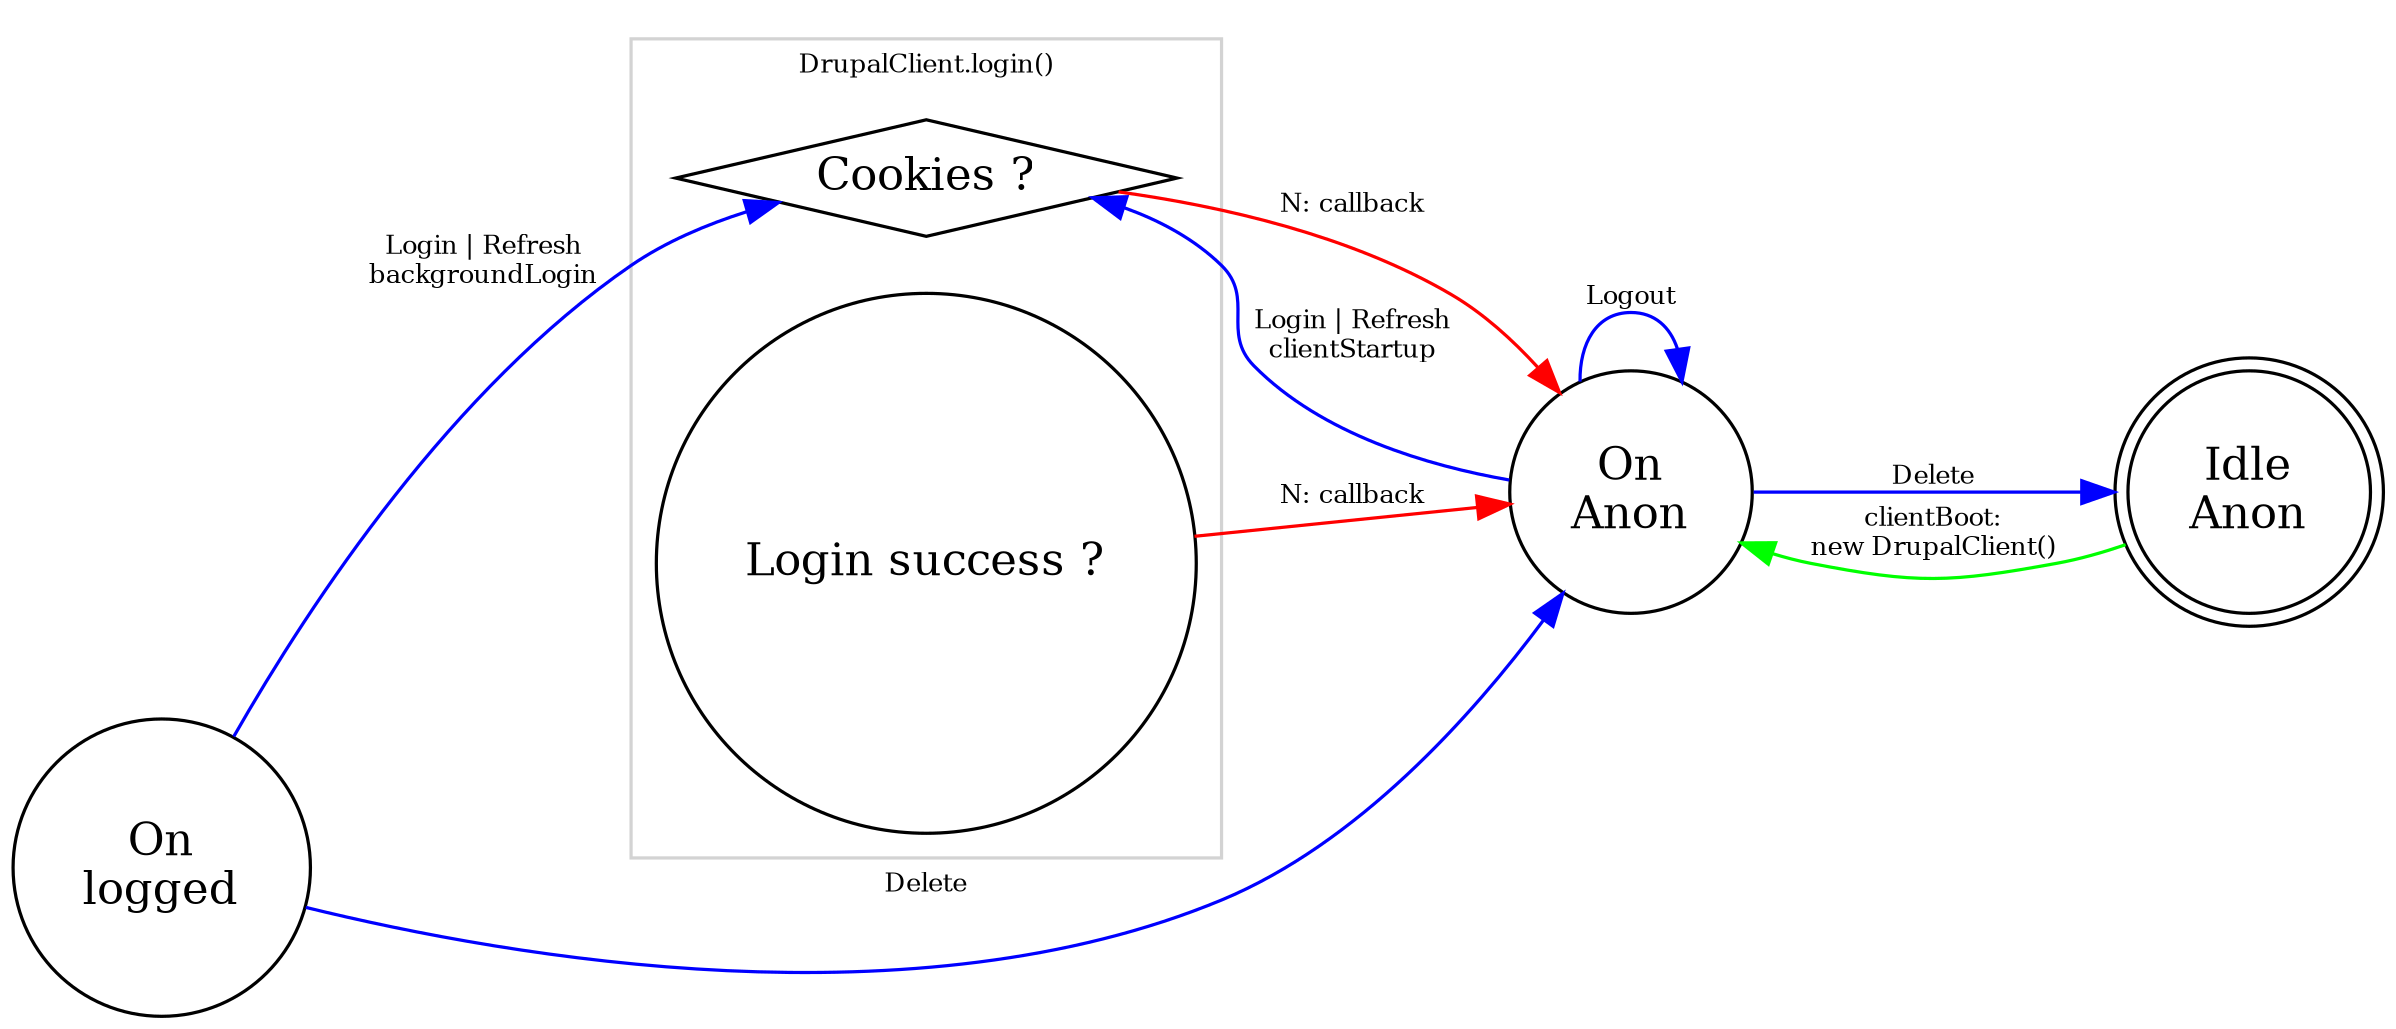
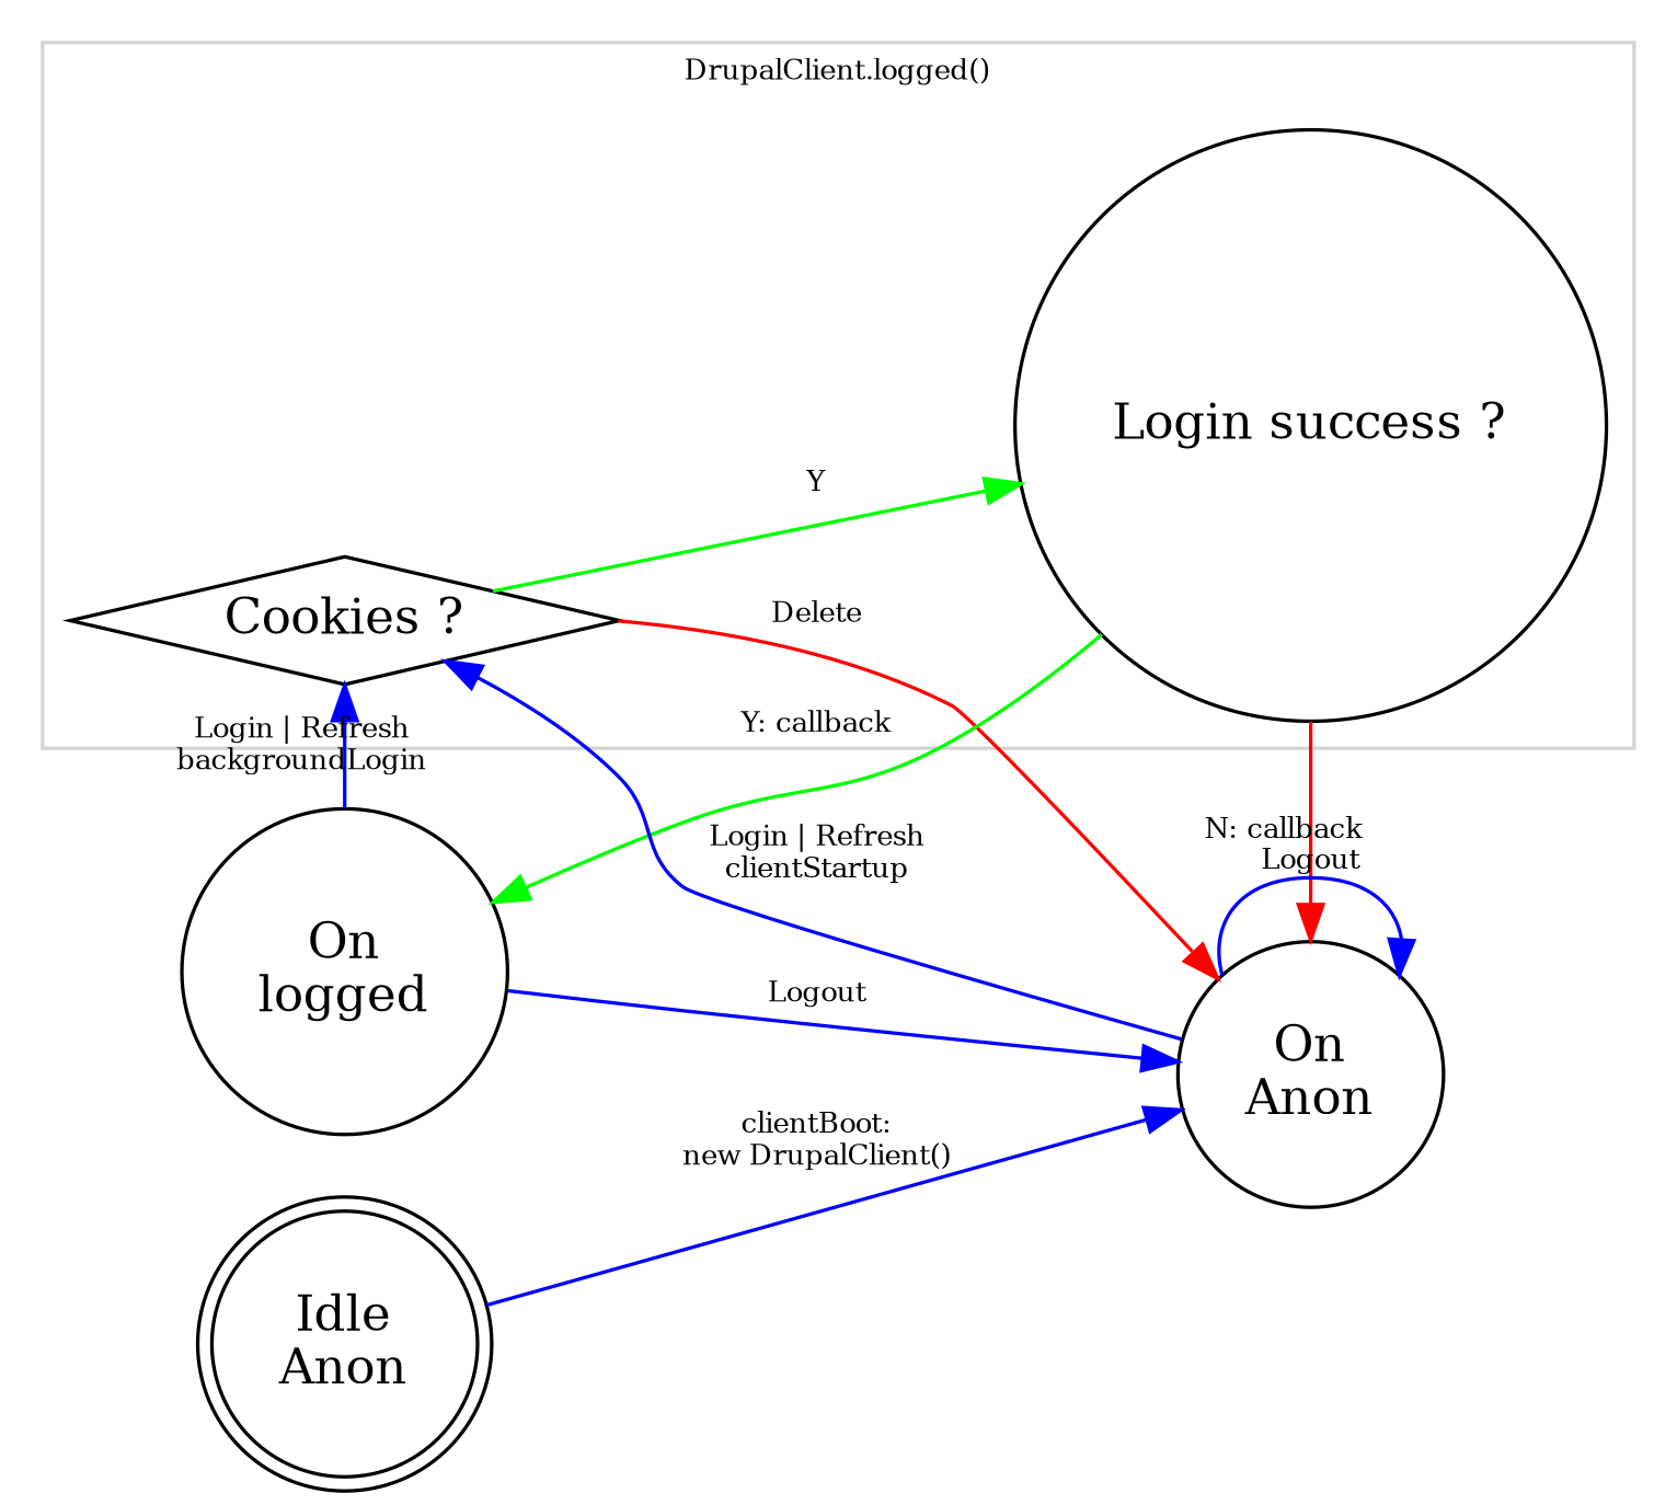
  digraph {
    rankdir=LR
    node [shape=circle style=solid]
    edge [color=blue fontsize=8]
    n1 [label="Cookies ?" shape=diamond]
    n2 [label="Login success ?"]
    n3 [label="On\nAnon"]
    n4 [label="On\nlogged"]
    n5 [label="Idle\nAnon" shape=doublecircle]
    subgraph cluster_1 {
      color=lightgray
      fontsize=8
-     label="DrupalClient.login()"
+     label="DrupalClient.logged()"
      n1
      n2
    }
-   n1 -> n3 [color=red label="N: callback"]
+   n1 -> n2 [color=green label=Y]
+   n1 -> n3 [color=red label=Delete]
    n2 -> n3 [color=red label="N: callback"]
+   n2 -> n4 [color=green label="Y: callback"]
    n3 -> n1 [label="Login | Refresh\nclientStartup"]
    n3 -> n3 [label=Logout]
-   n3 -> n5 [label=Delete]
    n4 -> n1 [label="Login | Refresh\nbackgroundLogin"]
-   n4 -> n3 [label=Delete]
-   n5 -> n3 [color=green label="clientBoot:\nnew DrupalClient()"]
+   n4 -> n3 [label=Logout]
+   n5 -> n3 [label="clientBoot:\nnew DrupalClient()"]
  }
